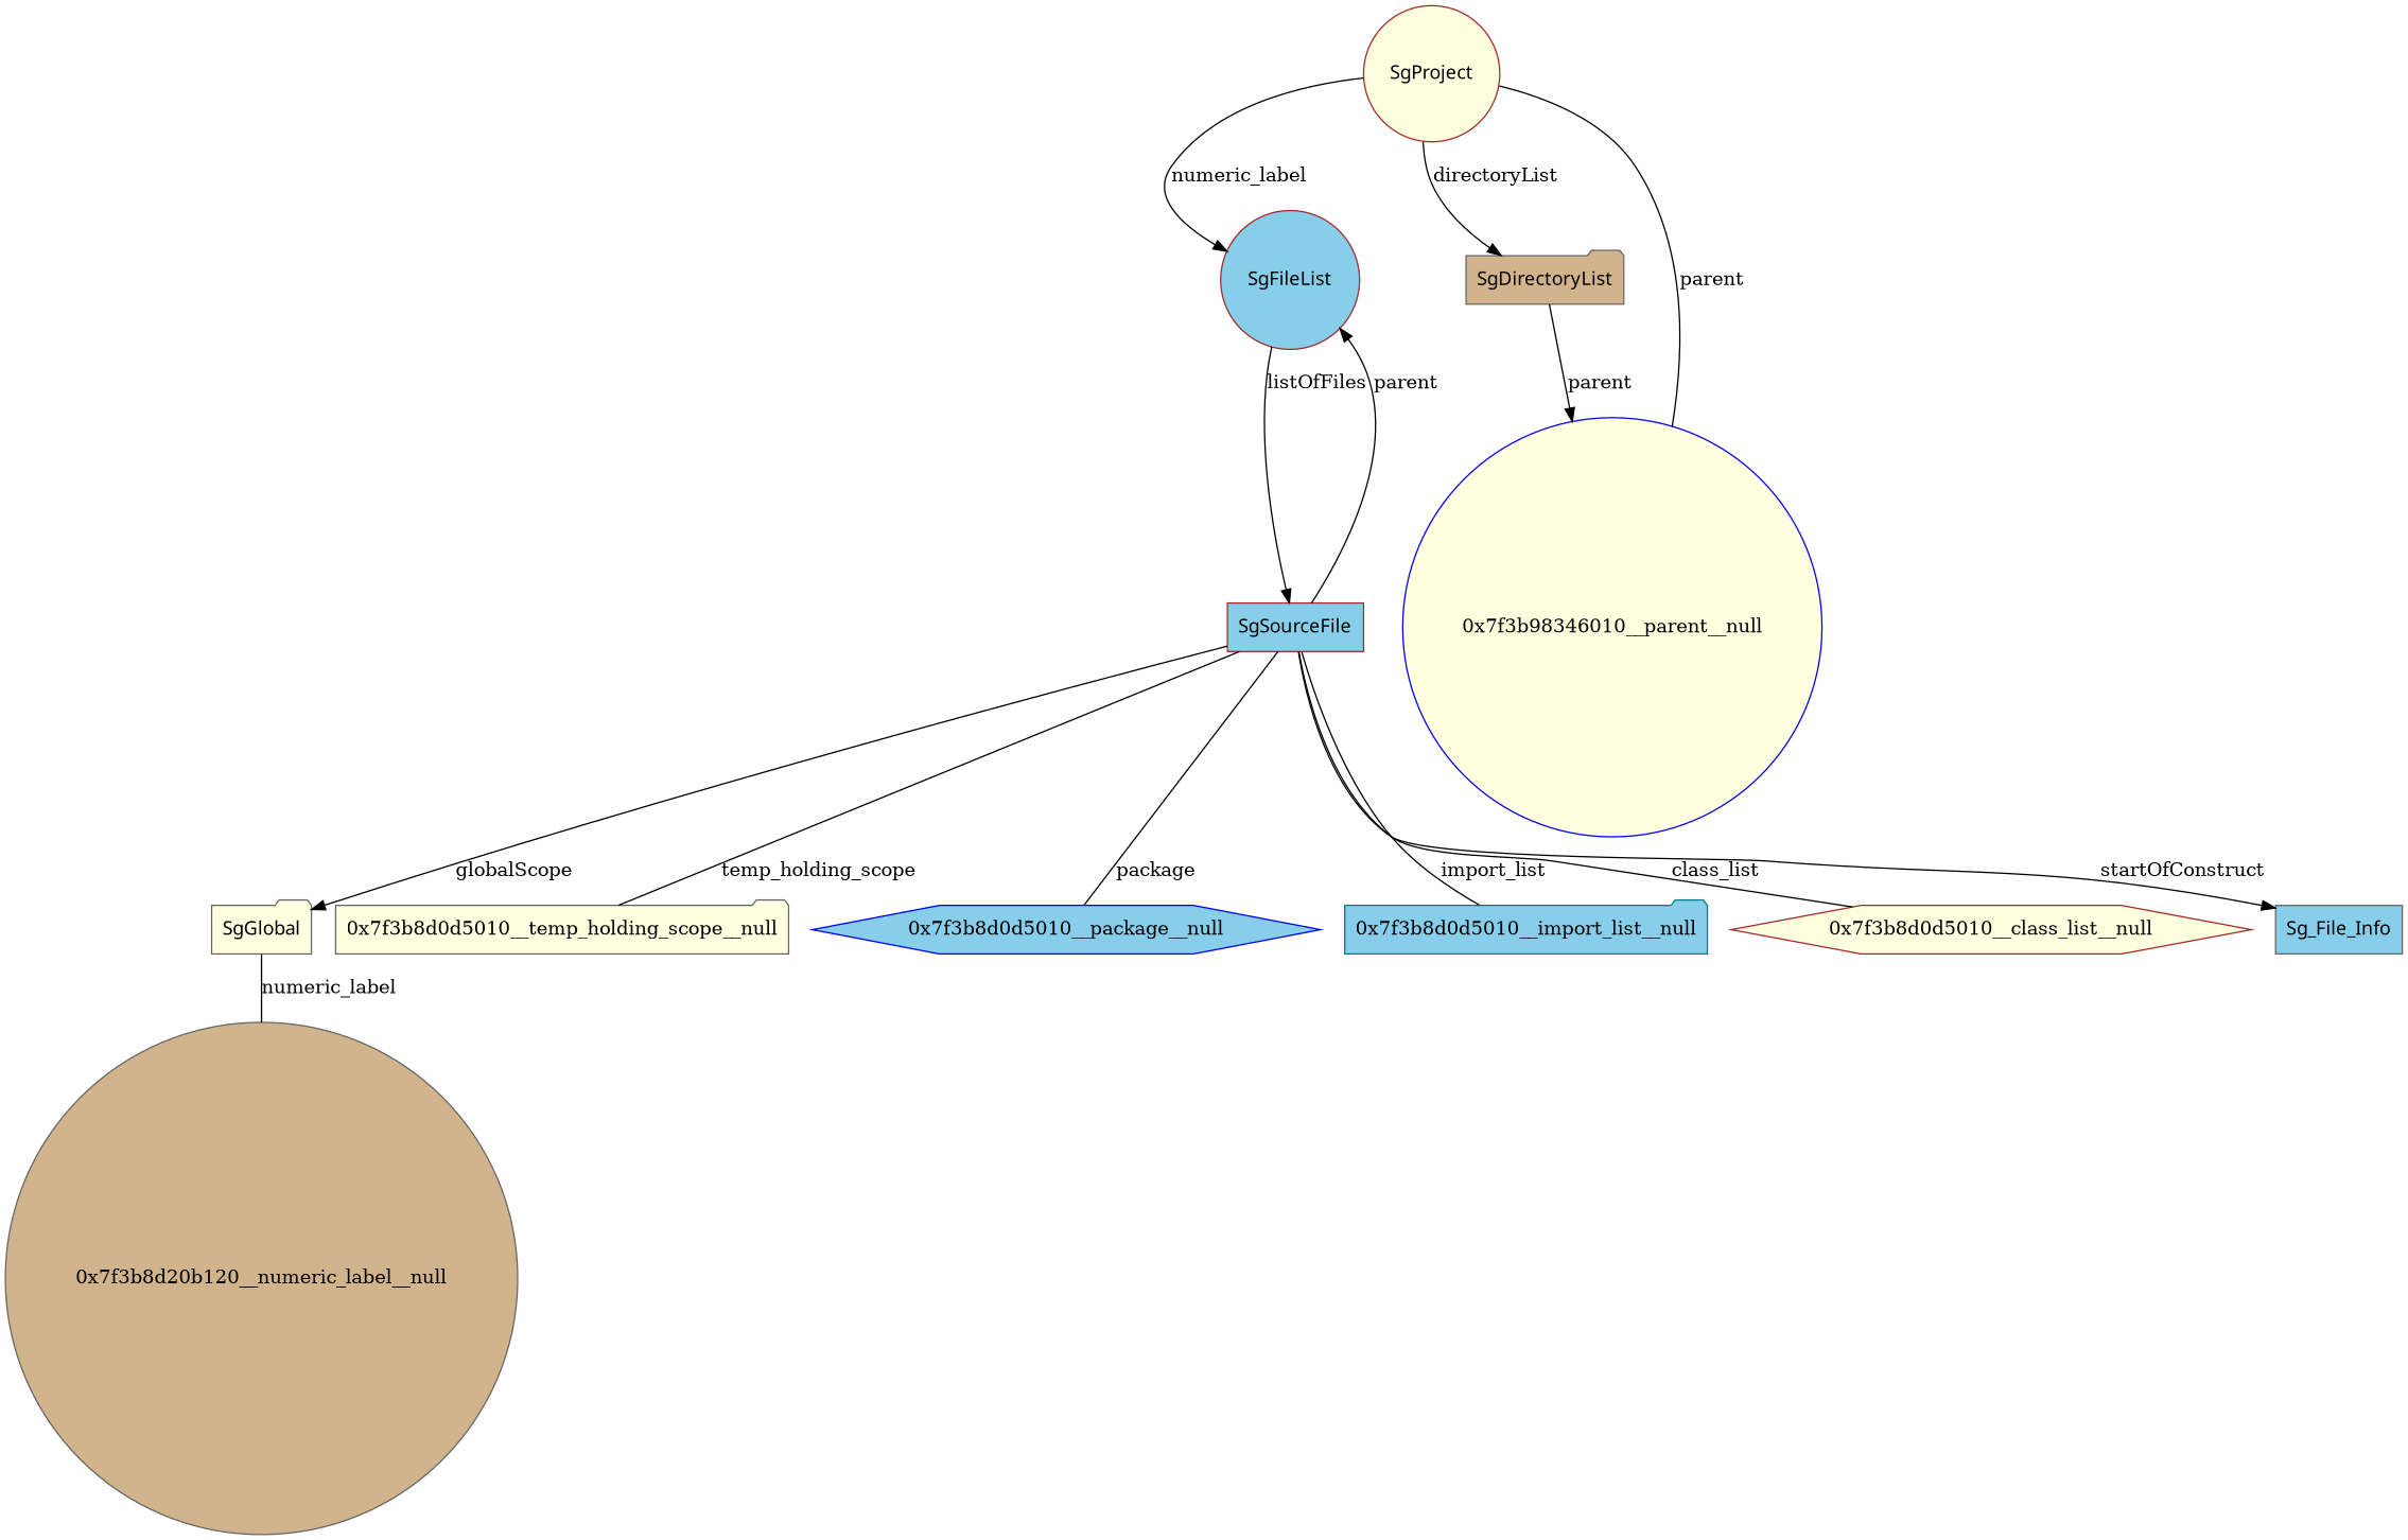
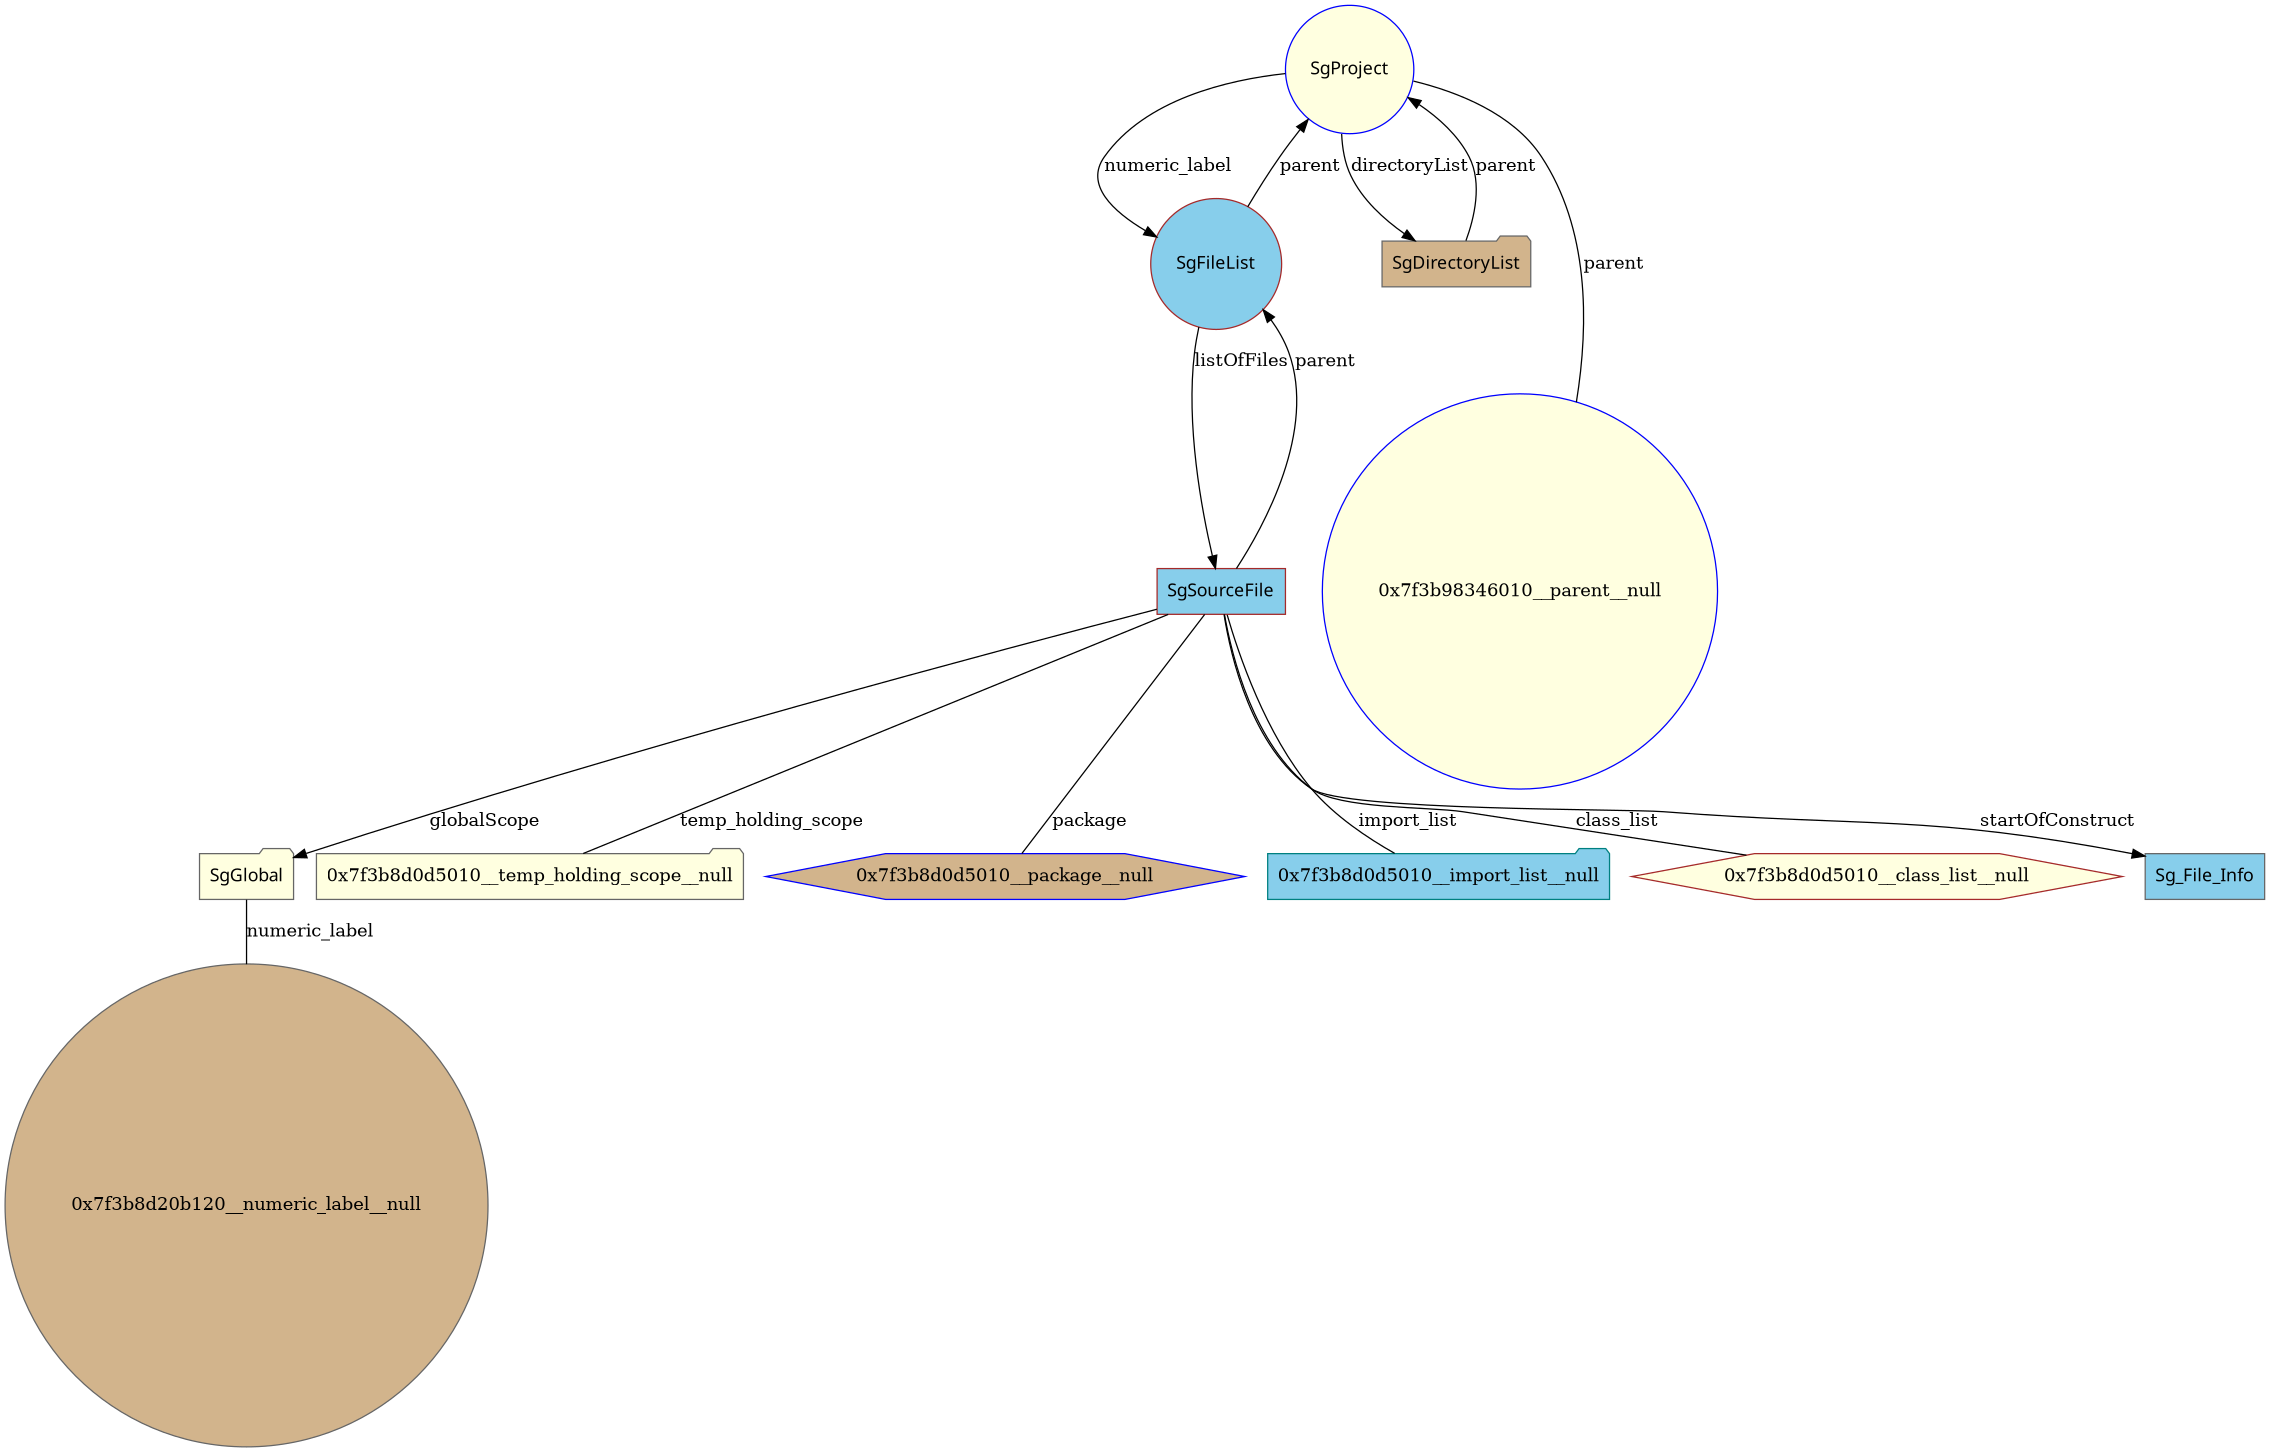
  digraph {
    node [color=gray40 fillcolor=lightyellow shape=circle style=filled]
-   n1 [color=brown fontcolor=black fontname="7x13bold" label=SgProject peripheries=1 regular=0 sides=4]
+   n1 [color=blue fontcolor=black fontname="7x13bold" label=SgProject peripheries=1 regular=0 sides=4]
    n2 [color=brown fillcolor=skyblue fontcolor=black fontname="7x13bold" label=SgFileList peripheries=1 regular=0 sides=4]
    n3 [fillcolor=tan fontcolor=black fontname="7x13bold" label=SgDirectoryList peripheries=1 regular=0 shape=folder sides=4]
    "0x7f3b98346010__parent__null" [color=blue]
    n5 [color=brown fillcolor=skyblue fontcolor=black fontname="7x13bold" label=SgSourceFile peripheries=1 regular=0 shape=box sides=4]
    n6 [fontcolor=black fontname="7x13bold" label=SgGlobal peripheries=1 regular=0 shape=folder sides=4]
    "0x7f3b8d0d5010__temp_holding_scope__null" [shape=folder]
-   "0x7f3b8d0d5010__package__null" [color=blue fillcolor=skyblue shape=hexagon]
+   "0x7f3b8d0d5010__package__null" [color=blue fillcolor=tan shape=hexagon]
    "0x7f3b8d0d5010__import_list__null" [color=teal fillcolor=skyblue shape=folder]
    "0x7f3b8d0d5010__class_list__null" [color=brown shape=hexagon]
    n11 [fillcolor=skyblue fontcolor=black fontname="7x13bold" label=Sg_File_Info peripheries=1 regular=0 shape=box sides=4]
    "0x7f3b8d20b120__numeric_label__null" [fillcolor=tan]
    n1 -> n2 [label=numeric_label]
    n1 -> n3 [label=directoryList]
    n1 -> "0x7f3b98346010__parent__null" [dir=none label=parent]
+   n2 -> n1 [label=parent]
    n2 -> n5 [label=listOfFiles]
-   n3 -> "0x7f3b98346010__parent__null" [label=parent]
+   n3 -> n1 [label=parent]
    n5 -> n2 [label=parent]
    n5 -> n6 [label=globalScope]
    n5 -> "0x7f3b8d0d5010__temp_holding_scope__null" [dir=none label=temp_holding_scope]
    n5 -> "0x7f3b8d0d5010__package__null" [dir=none label=package]
    n5 -> "0x7f3b8d0d5010__import_list__null" [dir=none label=import_list]
    n5 -> "0x7f3b8d0d5010__class_list__null" [dir=none label=class_list]
    n5 -> n11 [label=startOfConstruct]
    n6 -> "0x7f3b8d20b120__numeric_label__null" [dir=none label=numeric_label]
  }
